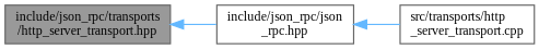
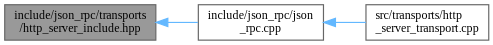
  digraph {
    fontname="Liberation Serif"
    rankdir=LR
    node [color=grey40 fillcolor=white fontname="Liberation Serif" fontsize=10 shape=box style=filled]
    edge [color=steelblue1 dir=back fontname="Liberation Serif" fontsize=10 labelfontname=Helvetica labelfontsize=10 style=solid]
-   n1 [color=gray40 fillcolor=grey60 fontcolor=black height=0.2 label="include/json_rpc/transports\l/http_server_transport.hpp" width=0.4]
-   n2 [height=0.2 label="include/json_rpc/json\l_rpc.hpp" width=0.4]
+   n1 [color=gray40 fillcolor=grey60 fontcolor=black height=0.2 label="include/json_rpc/transports\l/http_server_include.hpp" width=0.4]
+   n2 [height=0.2 label="include/json_rpc/json\l_rpc.cpp" width=0.4]
    n3 [height=0.2 label="src/transports/http\l_server_transport.cpp" width=0.4]
    n1 -> n2
    n2 -> n3
  }
